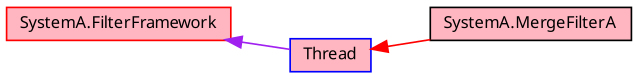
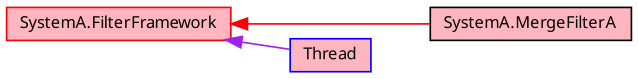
  digraph {
    fontname="Noto Sans"
    rankdir=LR
    node [fillcolor=lightpink fontname="Noto Sans" fontsize=10 shape=record style=filled]
    edge [dir=back fontname="Noto Sans" fontsize=10 labelfontname=Helvetica labelfontsize=10 style=solid]
    n1 [color=black fontcolor=black height=0.2 label="SystemA.MergeFilterA" width=0.4]
    n2 [color=red height=0.2 label="SystemA.FilterFramework" width=0.4]
    n3 [color=blue height=0.2 label=Thread width=0.4]
-   n3 -> n1 [color=red]
+   n2 -> n1 [color=red]
    n2 -> n3 [color=purple]
  }
